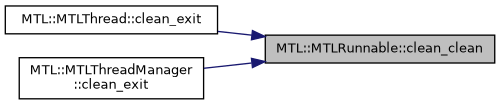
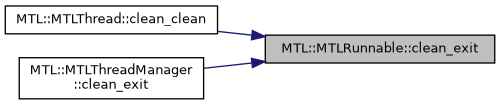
  digraph {
    rankdir=RL
    node [color=black fillcolor=white fontname=Helvetica fontsize=10 shape=record style=filled]
    edge [color=midnightblue dir=back fontname=Helvetica fontsize=10 labelfontname=Helvetica labelfontsize=10 style=solid]
-   n1 [fillcolor=grey75 fontcolor=black height=0.2 label="MTL::MTLRunnable::clean_clean" width=0.4]
-   n2 [height=0.2 label="MTL::MTLThread::clean_exit" width=0.4]
+   n1 [fillcolor=grey75 fontcolor=black height=0.2 label="MTL::MTLRunnable::clean_exit" width=0.4]
+   n2 [height=0.2 label="MTL::MTLThread::clean_clean" width=0.4]
    n3 [height=0.2 label="MTL::MTLThreadManager\l::clean_exit" width=0.4]
    n1 -> n2
    n1 -> n3
  }
